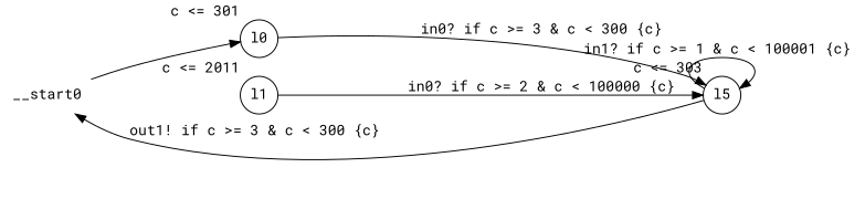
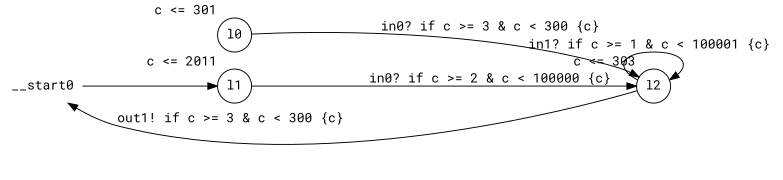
  digraph {
    fontname="Roboto Mono"
    rankdir=LR
    node [fontname="Roboto Mono" shape=circle margin=0]
    edge [fontname="Roboto Mono"]
    __start0 [shape=none margin=""]
    n2 [label=l0 xlabel="c <= 301"]
-   n3 [label=l5 xlabel="c <= 303"]
+   n3 [label=l2 xlabel="c <= 303"]
    n4 [label=l1 xlabel="c <= 2011"]
-   __start0 -> n2
+   __start0 -> n4
    n2 -> n3 [label="in0? if c >= 3 & c < 300 {c} "]
    n3 -> __start0 [label="out1! if c >= 3 & c < 300 {c} "]
    n3 -> n3 [label="in1? if c >= 1 & c < 100001 {c} "]
    n4 -> n3 [label="in0? if c >= 2 & c < 100000 {c} "]
  }
